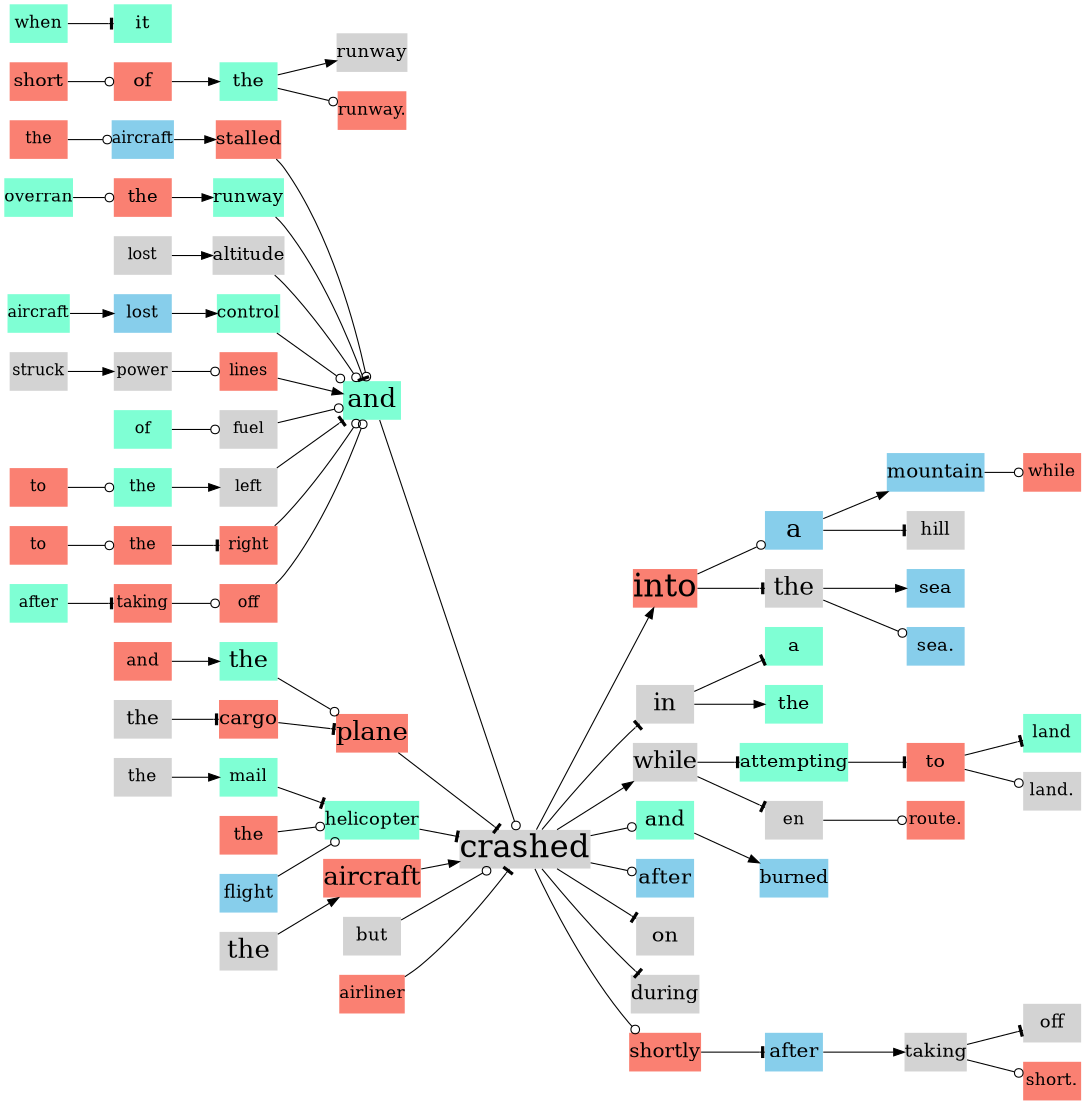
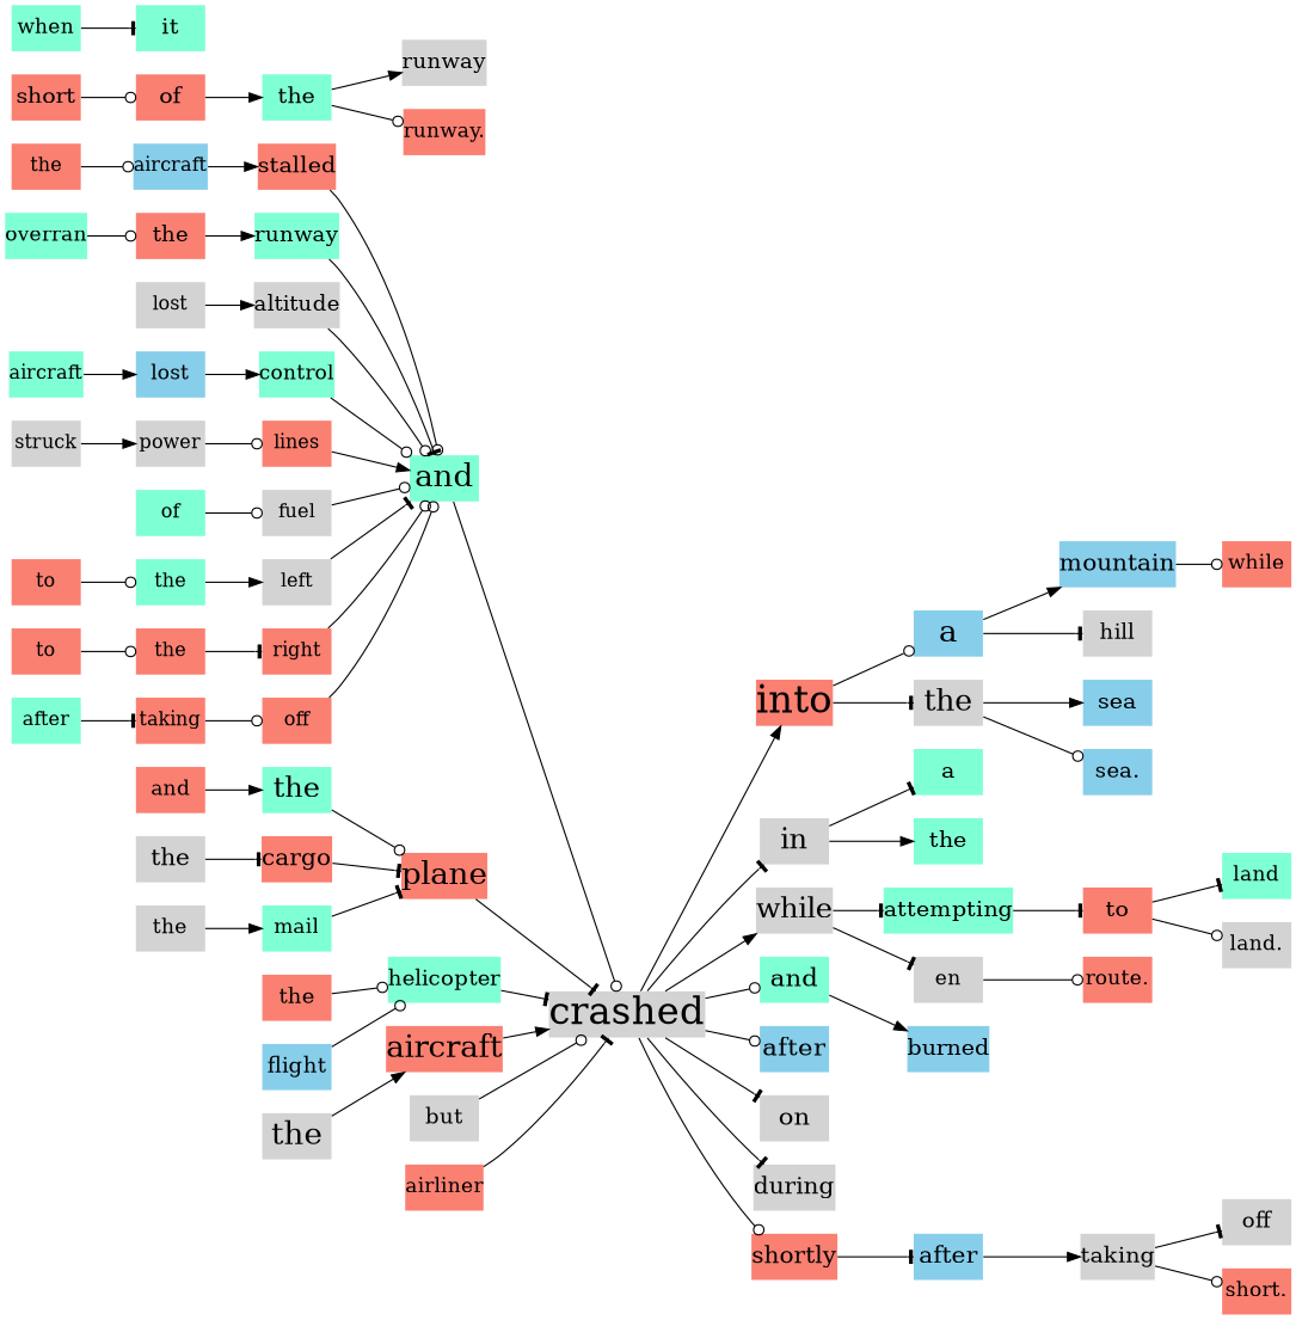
  digraph {
    rankdir=LR
    node [color=brown fillcolor=salmon fontsize=15 margin=0 shape=plaintext style=filled]
    edge [arrowhead=odot]
    n1 [color=black fillcolor=lightgrey fontsize=30 label=crashed]
    n2 [color=black fontsize=30 label=into]
    n3 [color=black fillcolor=lightgrey fontsize=22 label=in]
    n4 [fillcolor=lightgrey fontsize=22 label=while]
    n5 [color=black fillcolor=aquamarine fontsize=20 label=and]
    n6 [fillcolor=skyblue fontsize=20 label=after]
    n7 [fillcolor=lightgrey fontsize=20 label=on]
    n8 [fillcolor=lightgrey fontsize=19 label=during]
    n9 [color=black fontsize=19 label=shortly]
    n10 [color=black fillcolor=skyblue fontsize=24 label=a]
    n11 [fillcolor=lightgrey fontsize=23 label=the]
    n12 [fillcolor=aquamarine fontsize=18 label=a]
    n13 [color=black fillcolor=aquamarine fontsize=18 label=the]
    n14 [fillcolor=aquamarine fontsize=18 label=attempting]
    n15 [color=black fillcolor=lightgrey fontsize=16 label=en]
    n16 [color=black fillcolor=skyblue fontsize=18 label=burned]
    n17 [color=black fillcolor=skyblue fontsize=19 label=after]
    n18 [color=black fontsize=18 label=short]
    n19 [color=black fontsize=18 label=of]
    n20 [color=black fillcolor=aquamarine fontsize=24 label=and]
    n21 [color=black fontsize=18 label=stalled]
    n22 [fillcolor=skyblue label=aircraft]
    n23 [label=the]
    n24 [color=black fillcolor=aquamarine fontsize=17 label=runway]
    n25 [fontsize=17 label=the]
    n26 [fillcolor=aquamarine fontsize=16 label=overran]
    n27 [fillcolor=lightgrey fontsize=17 label=altitude]
    n28 [fillcolor=lightgrey label=lost]
    n29 [fillcolor=aquamarine fontsize=16 label=control]
    n30 [color=black fillcolor=skyblue fontsize=16 label=lost]
    n31 [fillcolor=aquamarine label=aircraft]
    n32 [color=black label=lines]
    n33 [fillcolor=lightgrey label=power]
    n34 [fillcolor=lightgrey label=struck]
    n35 [color=black fillcolor=lightgrey label=fuel]
    n36 [fillcolor=aquamarine label=of]
    n37 [color=black fillcolor=lightgrey label=left]
    n38 [color=black fillcolor=aquamarine label=the]
    n39 [label=to]
    n40 [color=black label=right]
    n41 [color=black label=the]
    n42 [label=to]
    n43 [color=black label=off]
    n44 [color=black label=taking]
    n45 [color=black fillcolor=aquamarine label=after]
    n46 [color=black fontsize=24 label=plane]
    n47 [fillcolor=aquamarine fontsize=22 label=the]
    n48 [fontsize=16 label=and]
    n49 [fontsize=19 label=cargo]
    n50 [color=black fillcolor=lightgrey fontsize=19 label=the]
    n51 [fillcolor=aquamarine fontsize=16 label=mail]
    n52 [color=black fillcolor=lightgrey fontsize=16 label=the]
    n53 [color=black fontsize=24 label=aircraft]
    n54 [color=black fillcolor=lightgrey fontsize=24 label=the]
    n55 [fillcolor=aquamarine fontsize=18 label=it]
    n56 [fillcolor=aquamarine fontsize=16 label=when]
    n57 [fillcolor=aquamarine fontsize=17 label=helicopter]
    n58 [color=black fontsize=17 label=the]
    n59 [fillcolor=skyblue fontsize=17 label=flight]
    n60 [color=black fillcolor=lightgrey fontsize=17 label=but]
    n61 [fontsize=16 label=airliner]
    n62 [fillcolor=skyblue fontsize=19 label=mountain]
    n63 [fillcolor=lightgrey fontsize=17 label=hill]
    n64 [color=black fillcolor=skyblue fontsize=18 label=sea]
    n65 [fillcolor=skyblue fontsize=17 label="sea."]
    n66 [color=black fontsize=16 label=while]
    n67 [fontsize=18 label=to]
    n68 [fontsize=16 label="route."]
    n69 [fillcolor=aquamarine fontsize=16 label=land]
    n70 [fillcolor=lightgrey fontsize=16 label="land."]
    n71 [fillcolor=lightgrey fontsize=18 label=taking]
    n72 [fillcolor=lightgrey fontsize=17 label=off]
    n73 [color=black fontsize=16 label="short."]
    n74 [color=black fillcolor=aquamarine fontsize=18 label=the]
    n75 [color=black fillcolor=lightgrey fontsize=17 label=runway]
    n76 [fontsize=16 label="runway."]
    n1 -> n2 [arrowhead=normal]
    n1 -> n3 [arrowhead=tee]
    n1 -> n4 [arrowhead=normal]
    n1 -> n5
    n1 -> n6
    n1 -> n7 [arrowhead=tee]
    n1 -> n8 [arrowhead=tee]
    n1 -> n9
    n2 -> n10
    n2 -> n11 [arrowhead=tee]
    n3 -> n12 [arrowhead=tee]
    n3 -> n13 [arrowhead=normal]
    n4 -> n14 [arrowhead=tee]
    n4 -> n15 [arrowhead=tee]
    n5 -> n16 [arrowhead=normal]
    n9 -> n17 [arrowhead=tee]
    n10 -> n62 [arrowhead=normal]
    n10 -> n63 [arrowhead=tee]
    n11 -> n64 [arrowhead=normal]
    n11 -> n65
    n14 -> n67 [arrowhead=tee]
    n15 -> n68
    n17 -> n71 [arrowhead=normal]
    n18 -> n19
    n19 -> n74 [arrowhead=normal]
    n20 -> n1
    n21 -> n20
    n22 -> n21 [arrowhead=normal]
    n23 -> n22
    n24 -> n20 [arrowhead=tee]
    n25 -> n24 [arrowhead=normal]
    n26 -> n25
    n27 -> n20
    n28 -> n27 [arrowhead=normal]
    n29 -> n20
    n30 -> n29 [arrowhead=normal]
    n31 -> n30 [arrowhead=normal]
    n32 -> n20 [arrowhead=normal]
    n33 -> n32
    n34 -> n33 [arrowhead=normal]
    n35 -> n20
    n36 -> n35
    n37 -> n20 [arrowhead=tee]
    n38 -> n37 [arrowhead=normal]
    n39 -> n38
    n40 -> n20
    n41 -> n40 [arrowhead=tee]
    n42 -> n41
    n43 -> n20
    n44 -> n43
    n45 -> n44 [arrowhead=tee]
    n46 -> n1 [arrowhead=tee]
    n47 -> n46
    n48 -> n47 [arrowhead=normal]
    n49 -> n46 [arrowhead=tee]
    n50 -> n49 [arrowhead=tee]
-   n51 -> n57 [arrowhead=tee]
+   n51 -> n46 [arrowhead=tee]
    n52 -> n51 [arrowhead=normal]
    n53 -> n1 [arrowhead=normal]
    n54 -> n53 [arrowhead=normal]
    n56 -> n55 [arrowhead=tee]
    n57 -> n1 [arrowhead=tee]
    n58 -> n57
    n59 -> n57
    n60 -> n1
    n61 -> n1 [arrowhead=tee]
    n62 -> n66
    n67 -> n69 [arrowhead=tee]
    n67 -> n70
    n71 -> n72 [arrowhead=tee]
    n71 -> n73
    n74 -> n75 [arrowhead=normal]
    n74 -> n76
  }
